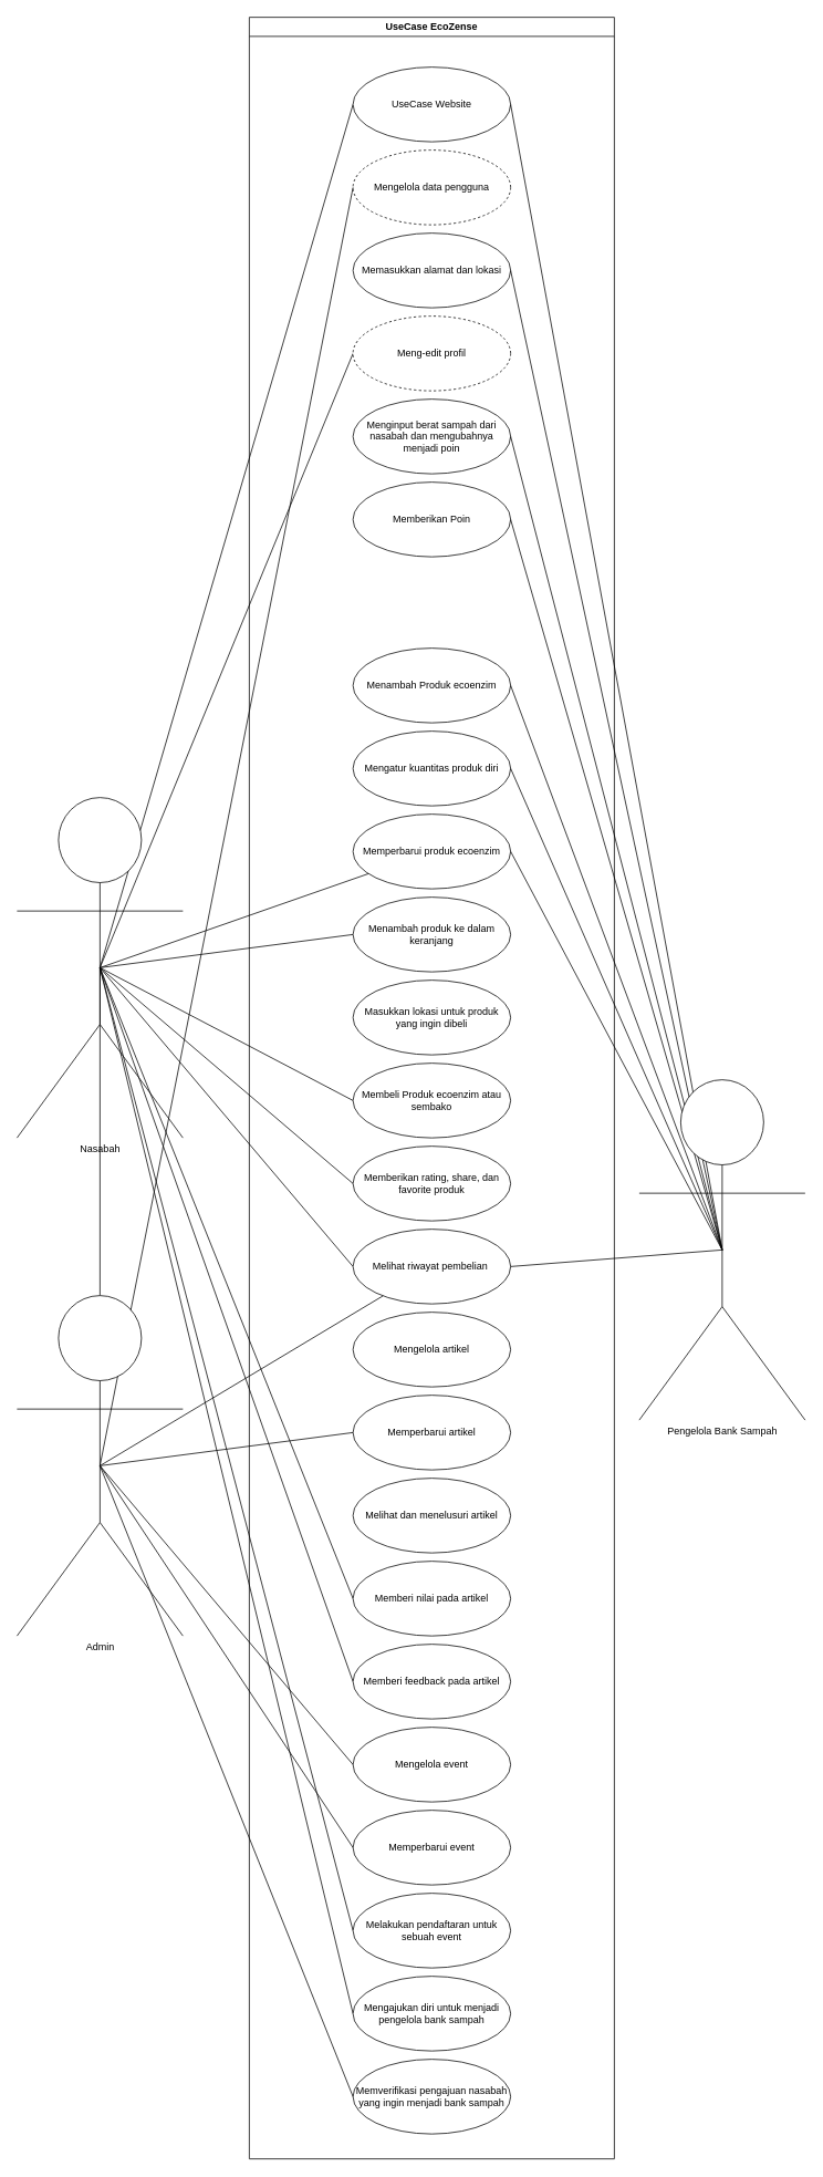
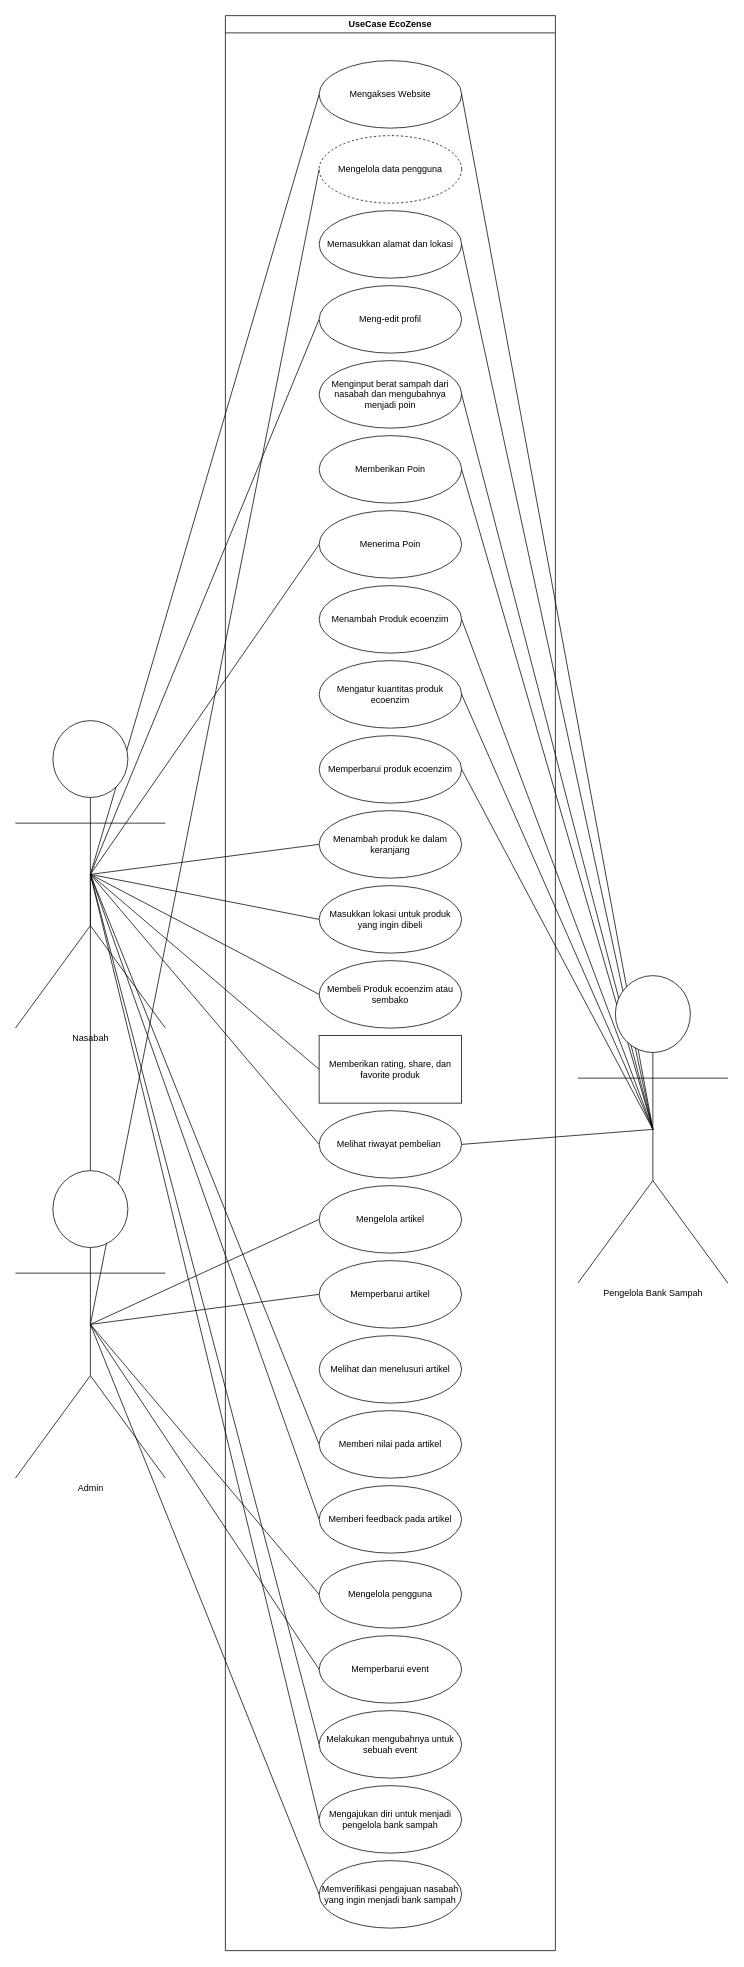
  <mxCell id="0" />
  <mxCell id="1" parent="0" />
  <mxCell id="2" style="rounded=0;orthogonalLoop=1;jettySize=auto;html=1;exitX=0.5;exitY=0.5;exitDx=0;exitDy=0;exitPerimeter=0;entryX=0;entryY=0.5;entryDx=0;entryDy=0;endArrow=none;startFill=0;" parent="1" source="15" target="19" edge="1"><mxGeometry relative="1" as="geometry"><mxPoint x="415" y="120" as="targetPoint" /></mxGeometry></mxCell>
  <mxCell id="3" style="edgeStyle=none;rounded=0;orthogonalLoop=1;jettySize=auto;html=1;exitX=0.5;exitY=0.5;exitDx=0;exitDy=0;exitPerimeter=0;entryX=0;entryY=0.5;entryDx=0;entryDy=0;endArrow=none;startFill=0;" parent="1" source="15" target="18" edge="1"><mxGeometry relative="1" as="geometry" /></mxCell>
+ <mxCell id="4" style="edgeStyle=none;rounded=0;orthogonalLoop=1;jettySize=auto;html=1;exitX=0.5;exitY=0.5;exitDx=0;exitDy=0;exitPerimeter=0;entryX=0;entryY=0.5;entryDx=0;entryDy=0;endArrow=none;startFill=0;" parent="1" source="15" target="41" edge="1"><mxGeometry relative="1" as="geometry" /></mxCell>
  <mxCell id="5" style="edgeStyle=none;rounded=0;orthogonalLoop=1;jettySize=auto;html=1;exitX=0.5;exitY=0.5;exitDx=0;exitDy=0;exitPerimeter=0;entryX=0;entryY=0.5;entryDx=0;entryDy=0;endArrow=none;startFill=0;" parent="1" source="15" target="25" edge="1"><mxGeometry relative="1" as="geometry" /></mxCell>
  <mxCell id="6" style="edgeStyle=none;rounded=0;orthogonalLoop=1;jettySize=auto;html=1;exitX=0.5;exitY=0.5;exitDx=0;exitDy=0;exitPerimeter=0;entryX=0;entryY=0.5;entryDx=0;entryDy=0;endArrow=none;startFill=0;" parent="1" source="15" target="26" edge="1"><mxGeometry relative="1" as="geometry" /></mxCell>
  <mxCell id="7" style="edgeStyle=none;rounded=0;orthogonalLoop=1;jettySize=auto;html=1;exitX=0.5;exitY=0.5;exitDx=0;exitDy=0;exitPerimeter=0;entryX=0;entryY=0.5;entryDx=0;entryDy=0;endArrow=none;startFill=0;" parent="1" source="15" target="40" edge="1"><mxGeometry relative="1" as="geometry" /></mxCell>
  <mxCell id="8" style="edgeStyle=none;rounded=0;orthogonalLoop=1;jettySize=auto;html=1;exitX=0.5;exitY=0.5;exitDx=0;exitDy=0;exitPerimeter=0;entryX=0;entryY=0.5;entryDx=0;entryDy=0;endArrow=none;startFill=0;" parent="1" source="15" target="39" edge="1"><mxGeometry relative="1" as="geometry" /></mxCell>
  <mxCell id="9" style="edgeStyle=none;rounded=0;orthogonalLoop=1;jettySize=auto;html=1;exitX=0.5;exitY=0.5;exitDx=0;exitDy=0;exitPerimeter=0;endArrow=none;startFill=0;" parent="1" source="15" target="49" edge="1"><mxGeometry relative="1" as="geometry" /></mxCell>
  <mxCell id="10" style="edgeStyle=none;rounded=0;orthogonalLoop=1;jettySize=auto;html=1;exitX=0.5;exitY=0.5;exitDx=0;exitDy=0;exitPerimeter=0;entryX=0;entryY=0.5;entryDx=0;entryDy=0;endArrow=none;startFill=0;" parent="1" source="15" target="29" edge="1"><mxGeometry relative="1" as="geometry" /></mxCell>
  <mxCell id="11" style="edgeStyle=none;rounded=0;orthogonalLoop=1;jettySize=auto;html=1;exitX=0.5;exitY=0.5;exitDx=0;exitDy=0;exitPerimeter=0;entryX=0;entryY=0.5;entryDx=0;entryDy=0;endArrow=none;startFill=0;" parent="1" source="15" target="30" edge="1"><mxGeometry relative="1" as="geometry" /></mxCell>
  <mxCell id="12" style="edgeStyle=none;rounded=0;orthogonalLoop=1;jettySize=auto;html=1;exitX=0.5;exitY=0.5;exitDx=0;exitDy=0;exitPerimeter=0;entryX=0;entryY=0.5;entryDx=0;entryDy=0;endArrow=none;startFill=0;" parent="1" source="15" target="38" edge="1"><mxGeometry relative="1" as="geometry" /></mxCell>
  <mxCell id="13" style="edgeStyle=none;rounded=0;orthogonalLoop=1;jettySize=auto;html=1;exitX=0.5;exitY=0.5;exitDx=0;exitDy=0;exitPerimeter=0;entryX=0;entryY=0.5;entryDx=0;entryDy=0;endArrow=none;startFill=0;" parent="1" source="15" target="31" edge="1"><mxGeometry relative="1" as="geometry" /></mxCell>
- <mxCell id="14" style="edgeStyle=none;rounded=0;orthogonalLoop=1;jettySize=auto;html=1;exitX=0.5;exitY=0.5;exitDx=0;exitDy=0;exitPerimeter=0;endArrow=none;startFill=0;" parent="1" source="15" target="24" edge="1"><mxGeometry relative="1" as="geometry" /></mxCell>
+ <mxCell id="14" style="edgeStyle=none;rounded=0;orthogonalLoop=1;jettySize=auto;html=1;exitX=0.5;exitY=0.5;exitDx=0;exitDy=0;exitPerimeter=0;entryX=0;entryY=0.5;entryDx=0;entryDy=0;endArrow=none;startFill=0;" parent="1" source="15" target="27" edge="1"><mxGeometry relative="1" as="geometry" /></mxCell>
  <mxCell id="15" value="Nasabah" style="shape=umlActor;verticalLabelPosition=bottom;verticalAlign=top;html=1;outlineConnect=0;" parent="1" vertex="1"><mxGeometry x="20" y="960" width="200" height="410" as="geometry" /></mxCell>
  <mxCell id="16" value="UseCase EcoZense" style="swimlane;whiteSpace=wrap;html=1;" parent="1" vertex="1"><mxGeometry x="300" width="440" height="2580" as="geometry" y="20" /></mxCell>
  <mxCell id="17" value="Memberikan Poin" style="ellipse;whiteSpace=wrap;html=1;" parent="16" vertex="1"><mxGeometry x="125" y="560" width="190" height="90" as="geometry" /></mxCell>
- <mxCell id="18" value="Meng-edit profil" style="ellipse;whiteSpace=wrap;html=1;dashed=1;" parent="16" vertex="1"><mxGeometry x="125" y="360" width="190" height="90" as="geometry" /></mxCell>
- <mxCell id="19" value="UseCase Website" style="ellipse;whiteSpace=wrap;html=1;" parent="16" vertex="1"><mxGeometry x="125" y="60" width="190" height="90" as="geometry" /></mxCell>
+ <mxCell id="18" value="Meng-edit profil" style="ellipse;whiteSpace=wrap;html=1;" parent="16" vertex="1"><mxGeometry x="125" y="360" width="190" height="90" as="geometry" /></mxCell>
+ <mxCell id="19" value="Mengakses Website" style="ellipse;whiteSpace=wrap;html=1;" parent="16" vertex="1"><mxGeometry x="125" y="60" width="190" height="90" as="geometry" /></mxCell>
  <mxCell id="20" value="Memasukkan alamat dan lokasi" style="ellipse;whiteSpace=wrap;html=1;" parent="16" vertex="1"><mxGeometry x="125" y="260" width="190" height="90" as="geometry" /></mxCell>
  <mxCell id="21" value="Mengelola data pengguna" style="ellipse;whiteSpace=wrap;html=1;dashed=1;" parent="16" vertex="1"><mxGeometry x="125" y="160" width="190" height="90" as="geometry" /></mxCell>
  <mxCell id="22" value="Menambah Produk ecoenzim" style="ellipse;whiteSpace=wrap;html=1;" parent="16" vertex="1"><mxGeometry x="125" y="760" width="190" height="90" as="geometry" /></mxCell>
- <mxCell id="23" value="Mengatur kuantitas produk diri" style="ellipse;whiteSpace=wrap;html=1;" parent="16" vertex="1"><mxGeometry x="125" y="860" width="190" height="90" as="geometry" /></mxCell>
+ <mxCell id="23" value="Mengatur kuantitas produk ecoenzim" style="ellipse;whiteSpace=wrap;html=1;" parent="16" vertex="1"><mxGeometry x="125" y="860" width="190" height="90" as="geometry" /></mxCell>
  <mxCell id="24" value="Memperbarui produk ecoenzim" style="ellipse;whiteSpace=wrap;html=1;" parent="16" vertex="1"><mxGeometry x="125" y="960" width="190" height="90" as="geometry" /></mxCell>
  <mxCell id="25" value="Membeli Produk ecoenzim atau sembako" style="ellipse;whiteSpace=wrap;html=1;" parent="16" vertex="1"><mxGeometry x="125" y="1260" width="190" height="90" as="geometry" /></mxCell>
  <mxCell id="26" value="Menambah produk ke dalam keranjang" style="ellipse;whiteSpace=wrap;html=1;" parent="16" vertex="1"><mxGeometry x="125" y="1060" width="190" height="90" as="geometry" /></mxCell>
  <mxCell id="27" value="Masukkan lokasi untuk produk yang ingin dibeli" style="ellipse;whiteSpace=wrap;html=1;" parent="16" vertex="1"><mxGeometry x="125" y="1160" width="190" height="90" as="geometry" /></mxCell>
  <mxCell id="28" value="Melihat dan menelusuri artikel" style="ellipse;whiteSpace=wrap;html=1;" parent="16" vertex="1"><mxGeometry x="125" y="1760" width="190" height="90" as="geometry" /></mxCell>
  <mxCell id="29" value="Memberi nilai pada artikel" style="ellipse;whiteSpace=wrap;html=1;" parent="16" vertex="1"><mxGeometry x="125" y="1860" width="190" height="90" as="geometry" /></mxCell>
  <mxCell id="30" value="Memberi feedback pada artikel" style="ellipse;whiteSpace=wrap;html=1;" parent="16" vertex="1"><mxGeometry x="125" y="1960" width="190" height="90" as="geometry" /></mxCell>
  <mxCell id="31" value="Mengajukan diri untuk menjadi pengelola bank sampah" style="ellipse;whiteSpace=wrap;html=1;" parent="16" vertex="1"><mxGeometry x="125" y="2360" width="190" height="90" as="geometry" /></mxCell>
  <mxCell id="32" style="edgeStyle=none;rounded=0;orthogonalLoop=1;jettySize=auto;html=1;exitX=0;exitY=0;exitDx=0;exitDy=0;" parent="16" source="31" target="31" edge="1"><mxGeometry relative="1" as="geometry" /></mxCell>
  <mxCell id="33" value="Mengelola artikel" style="ellipse;whiteSpace=wrap;html=1;" parent="16" vertex="1"><mxGeometry x="125" y="1560" width="190" height="90" as="geometry" /></mxCell>
  <mxCell id="34" value="Memperbarui artikel" style="ellipse;whiteSpace=wrap;html=1;" parent="16" vertex="1"><mxGeometry x="125" y="1660" width="190" height="90" as="geometry" /></mxCell>
  <mxCell id="35" value="Memperbarui event" style="ellipse;whiteSpace=wrap;html=1;" parent="16" vertex="1"><mxGeometry x="125" y="2160" width="190" height="90" as="geometry" /></mxCell>
- <mxCell id="36" value="Mengelola event" style="ellipse;whiteSpace=wrap;html=1;" parent="16" vertex="1"><mxGeometry x="125" y="2060" width="190" height="90" as="geometry" /></mxCell>
+ <mxCell id="36" value="Mengelola pengguna" style="ellipse;whiteSpace=wrap;html=1;" parent="16" vertex="1"><mxGeometry x="125" y="2060" width="190" height="90" as="geometry" /></mxCell>
  <mxCell id="37" value="Memverifikasi pengajuan nasabah yang ingin menjadi bank sampah" style="ellipse;whiteSpace=wrap;html=1;" parent="16" vertex="1"><mxGeometry x="125" y="2460" width="190" height="90" as="geometry" /></mxCell>
- <mxCell id="38" value="Melakukan pendaftaran untuk sebuah event" style="ellipse;whiteSpace=wrap;html=1;" parent="16" vertex="1"><mxGeometry x="125" y="2260" width="190" height="90" as="geometry" /></mxCell>
+ <mxCell id="38" value="Melakukan mengubahnya untuk sebuah event" style="ellipse;whiteSpace=wrap;html=1;" parent="16" vertex="1"><mxGeometry x="125" y="2260" width="190" height="90" as="geometry" /></mxCell>
  <mxCell id="39" value="Melihat riwayat pembelian&amp;nbsp;" style="ellipse;whiteSpace=wrap;html=1;" parent="16" vertex="1"><mxGeometry x="125" y="1460" width="190" height="90" as="geometry" /></mxCell>
- <mxCell id="40" value="Memberikan rating, share, dan favorite produk" style="ellipse;whiteSpace=wrap;html=1;" parent="16" vertex="1"><mxGeometry x="125" y="1360" width="190" height="90" as="geometry" /></mxCell>
+ <mxCell id="40" value="Memberikan rating, share, dan favorite produk" style="whiteSpace=wrap;html=1;rounded=0;" parent="16" vertex="1"><mxGeometry x="125" y="1360" width="190" height="90" as="geometry" /></mxCell>
+ <mxCell id="41" value="Menerima Poin" style="ellipse;whiteSpace=wrap;html=1;" parent="16" vertex="1"><mxGeometry x="125" y="660" width="190" height="90" as="geometry" /></mxCell>
  <mxCell id="42" value="Menginput berat sampah dari nasabah dan mengubahnya menjadi poin" style="ellipse;whiteSpace=wrap;html=1;" parent="16" vertex="1"><mxGeometry x="125" y="460" width="190" height="90" as="geometry" /></mxCell>
- <mxCell id="43" style="edgeStyle=none;rounded=0;orthogonalLoop=1;jettySize=auto;html=1;exitX=0.5;exitY=0.5;exitDx=0;exitDy=0;exitPerimeter=0;endArrow=none;startFill=0;" parent="1" source="49" target="39" edge="1"><mxGeometry relative="1" as="geometry" /></mxCell>
+ <mxCell id="43" style="edgeStyle=none;rounded=0;orthogonalLoop=1;jettySize=auto;html=1;exitX=0.5;exitY=0.5;exitDx=0;exitDy=0;exitPerimeter=0;entryX=0;entryY=0.5;entryDx=0;entryDy=0;endArrow=none;startFill=0;" parent="1" source="49" target="33" edge="1"><mxGeometry relative="1" as="geometry" /></mxCell>
  <mxCell id="44" style="edgeStyle=none;rounded=0;orthogonalLoop=1;jettySize=auto;html=1;exitX=0.5;exitY=0.5;exitDx=0;exitDy=0;exitPerimeter=0;entryX=0;entryY=0.5;entryDx=0;entryDy=0;endArrow=none;startFill=0;" parent="1" source="49" target="34" edge="1"><mxGeometry relative="1" as="geometry" /></mxCell>
  <mxCell id="45" style="edgeStyle=none;rounded=0;orthogonalLoop=1;jettySize=auto;html=1;exitX=0.5;exitY=0.5;exitDx=0;exitDy=0;exitPerimeter=0;entryX=0;entryY=0.5;entryDx=0;entryDy=0;endArrow=none;startFill=0;" parent="1" source="49" target="36" edge="1"><mxGeometry relative="1" as="geometry" /></mxCell>
  <mxCell id="46" style="edgeStyle=none;rounded=0;orthogonalLoop=1;jettySize=auto;html=1;exitX=0.5;exitY=0.5;exitDx=0;exitDy=0;exitPerimeter=0;entryX=0;entryY=0.5;entryDx=0;entryDy=0;endArrow=none;startFill=0;" parent="1" source="49" target="35" edge="1"><mxGeometry relative="1" as="geometry" /></mxCell>
  <mxCell id="47" style="edgeStyle=none;rounded=0;orthogonalLoop=1;jettySize=auto;html=1;exitX=0.5;exitY=0.5;exitDx=0;exitDy=0;exitPerimeter=0;entryX=0;entryY=0.5;entryDx=0;entryDy=0;endArrow=none;startFill=0;" parent="1" source="49" target="37" edge="1"><mxGeometry relative="1" as="geometry" /></mxCell>
  <mxCell id="48" style="edgeStyle=none;rounded=0;orthogonalLoop=1;jettySize=auto;html=1;exitX=0.5;exitY=0.5;exitDx=0;exitDy=0;exitPerimeter=0;entryX=0;entryY=0.5;entryDx=0;entryDy=0;endArrow=none;startFill=0;" parent="1" source="49" target="21" edge="1"><mxGeometry relative="1" as="geometry" /></mxCell>
  <mxCell id="49" value="Admin" style="shape=umlActor;verticalLabelPosition=bottom;verticalAlign=top;html=1;outlineConnect=0;" parent="1" vertex="1"><mxGeometry x="20" y="1560" width="200" height="410" as="geometry" /></mxCell>
  <mxCell id="50" style="rounded=0;orthogonalLoop=1;jettySize=auto;html=1;exitX=0.5;exitY=0.5;exitDx=0;exitDy=0;exitPerimeter=0;endArrow=none;startFill=0;entryX=1;entryY=0.5;entryDx=0;entryDy=0;" parent="1" source="58" target="19" edge="1"><mxGeometry relative="1" as="geometry"><mxPoint x="515" y="120" as="targetPoint" /></mxGeometry></mxCell>
  <mxCell id="51" style="edgeStyle=none;rounded=0;orthogonalLoop=1;jettySize=auto;html=1;exitX=0.5;exitY=0.5;exitDx=0;exitDy=0;exitPerimeter=0;entryX=1;entryY=0.5;entryDx=0;entryDy=0;endArrow=none;startFill=0;" parent="1" source="58" target="20" edge="1"><mxGeometry relative="1" as="geometry" /></mxCell>
  <mxCell id="52" style="edgeStyle=none;rounded=0;orthogonalLoop=1;jettySize=auto;html=1;exitX=0.5;exitY=0.5;exitDx=0;exitDy=0;exitPerimeter=0;entryX=1;entryY=0.5;entryDx=0;entryDy=0;endArrow=none;startFill=0;" parent="1" source="58" target="17" edge="1"><mxGeometry relative="1" as="geometry" /></mxCell>
  <mxCell id="53" style="edgeStyle=none;rounded=0;orthogonalLoop=1;jettySize=auto;html=1;exitX=0.5;exitY=0.5;exitDx=0;exitDy=0;exitPerimeter=0;entryX=1;entryY=0.5;entryDx=0;entryDy=0;endArrow=none;startFill=0;" parent="1" source="58" target="22" edge="1"><mxGeometry relative="1" as="geometry" /></mxCell>
  <mxCell id="54" style="edgeStyle=none;rounded=0;orthogonalLoop=1;jettySize=auto;html=1;exitX=0.5;exitY=0.5;exitDx=0;exitDy=0;exitPerimeter=0;entryX=1;entryY=0.5;entryDx=0;entryDy=0;endArrow=none;startFill=0;" parent="1" source="58" target="23" edge="1"><mxGeometry relative="1" as="geometry" /></mxCell>
  <mxCell id="55" style="edgeStyle=none;rounded=0;orthogonalLoop=1;jettySize=auto;html=1;exitX=0.5;exitY=0.5;exitDx=0;exitDy=0;exitPerimeter=0;entryX=1;entryY=0.5;entryDx=0;entryDy=0;endArrow=none;startFill=0;" parent="1" source="58" target="24" edge="1"><mxGeometry relative="1" as="geometry" /></mxCell>
  <mxCell id="56" style="edgeStyle=none;rounded=0;orthogonalLoop=1;jettySize=auto;html=1;exitX=0.5;exitY=0.5;exitDx=0;exitDy=0;exitPerimeter=0;entryX=1;entryY=0.5;entryDx=0;entryDy=0;endArrow=none;startFill=0;" parent="1" source="58" target="42" edge="1"><mxGeometry relative="1" as="geometry" /></mxCell>
  <mxCell id="57" style="edgeStyle=none;rounded=0;orthogonalLoop=1;jettySize=auto;html=1;exitX=0.5;exitY=0.5;exitDx=0;exitDy=0;exitPerimeter=0;entryX=1;entryY=0.5;entryDx=0;entryDy=0;endArrow=none;startFill=0;" parent="1" source="58" target="39" edge="1"><mxGeometry relative="1" as="geometry"><mxPoint x="790" y="1615" as="targetPoint" /></mxGeometry></mxCell>
  <mxCell id="58" value="Pengelola Bank Sampah" style="shape=umlActor;verticalLabelPosition=bottom;verticalAlign=top;html=1;outlineConnect=0;" parent="1" vertex="1"><mxGeometry x="770" y="1300" width="200" height="410" as="geometry" /></mxCell>
